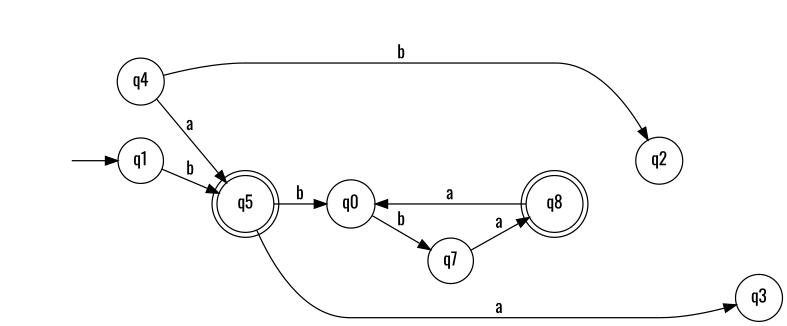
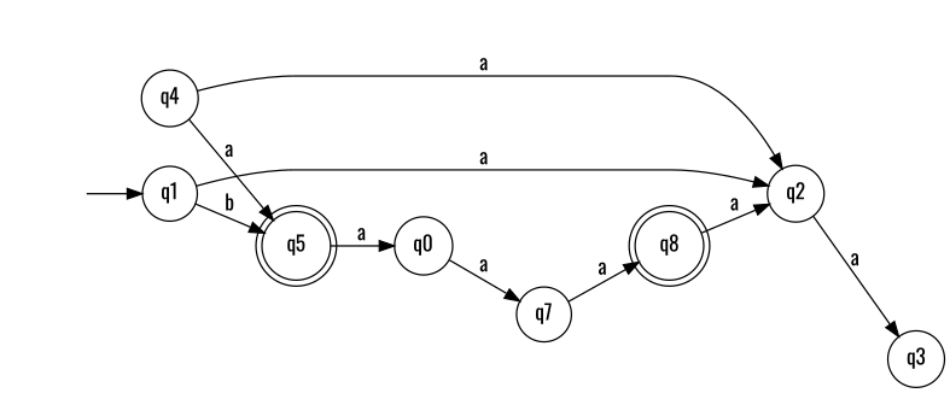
  digraph {
    fontname=Oswald
    rankdir=LR
    node [fontname=Oswald shape=circle]
    edge [fontname=Oswald]
    q1
    q2
    q5 [shape=doublecircle]
    q3
    n5 [label=q0]
    q4
    q7
    q8 [shape=doublecircle]
    "" [shape=none]
    " " [shape=none]
    "  " [shape=none]
+   q1 -> q2 [label=a]
    q1 -> q5 [label=b]
-   q5 -> q3 [label=a]
-   q5 -> n5 [label=b]
-   n5 -> q7 [label=b]
-   q4 -> q2 [label=b]
+   q2 -> q3 [label=a]
+   q5 -> n5 [label=a]
+   n5 -> q7 [label=a]
+   q4 -> q2 [label=a]
    q4 -> q5 [label=a]
    q7 -> q8 [label=a]
-   q8 -> n5 [label=a]
+   q8 -> q2 [label=a]
    "" -> q1
  }
